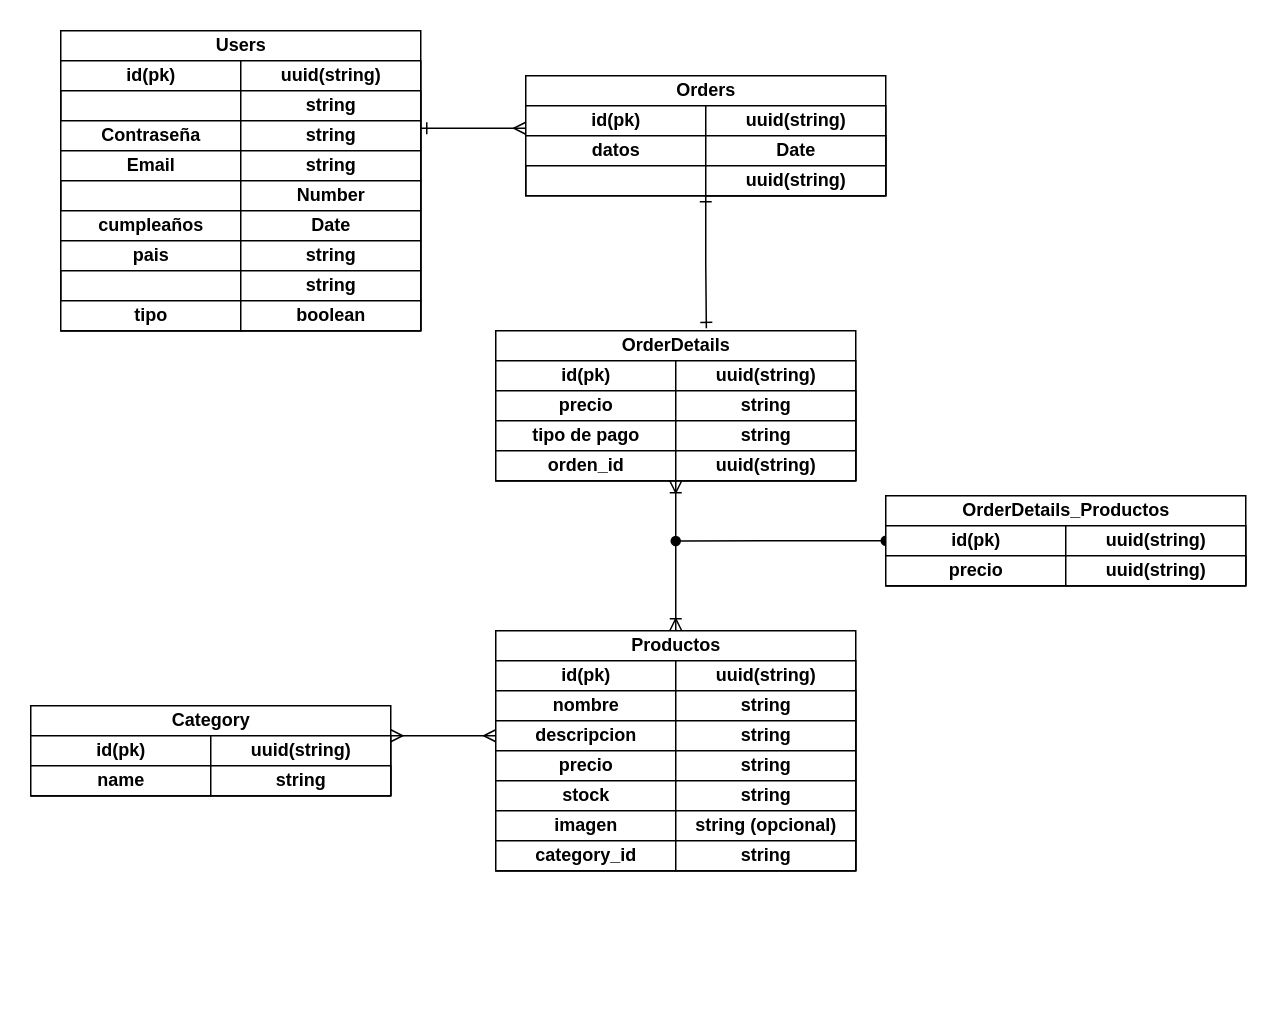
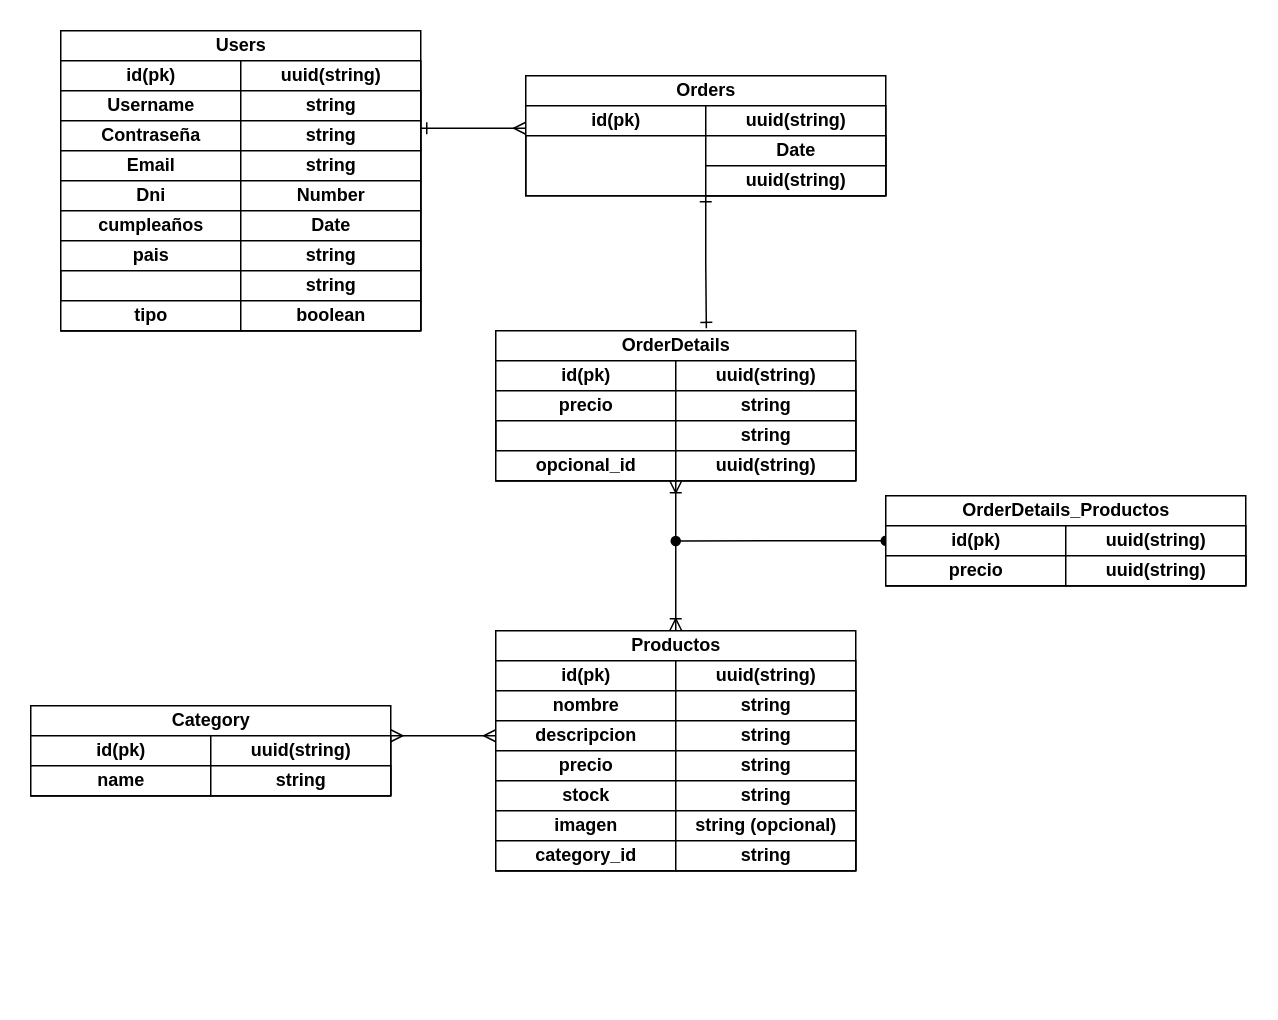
  <mxCell id="0" />
  <mxCell id="1" parent="0" />
  <mxCell id="2" value="Users" style="swimlane;childLayout=stackLayout;resizeParent=1;resizeParentMax=0;startSize=20;html=1;" vertex="1" parent="1"><mxGeometry x="40" y="20" width="240" height="200" as="geometry" /></mxCell>
  <mxCell id="3" value="&lt;div&gt;id(pk)&lt;/div&gt;" style="swimlane;startSize=20;html=1;" vertex="1" parent="2"><mxGeometry y="20" width="120" height="180" as="geometry"><mxRectangle y="20" width="40" height="190" as="alternateBounds" /></mxGeometry></mxCell>
+ <mxCell id="4" value="&lt;div&gt;Username&lt;/div&gt;" style="swimlane;startSize=20;html=1;" vertex="1" parent="3"><mxGeometry y="20" width="120" height="20" as="geometry"><mxRectangle y="20" width="40" height="190" as="alternateBounds" /></mxGeometry></mxCell>
  <mxCell id="5" value="&lt;div&gt;Contraseña&lt;/div&gt;" style="swimlane;startSize=20;html=1;" vertex="1" parent="3"><mxGeometry y="40" width="120" height="20" as="geometry"><mxRectangle y="20" width="40" height="190" as="alternateBounds" /></mxGeometry></mxCell>
  <mxCell id="6" value="&lt;div&gt;Email&lt;/div&gt;" style="swimlane;startSize=20;html=1;" vertex="1" parent="3"><mxGeometry y="60" width="120" height="20" as="geometry"><mxRectangle y="20" width="40" height="190" as="alternateBounds" /></mxGeometry></mxCell>
+ <mxCell id="7" value="&lt;div&gt;Dni&lt;/div&gt;" style="swimlane;startSize=20;html=1;" vertex="1" parent="3"><mxGeometry y="80" width="120" height="20" as="geometry"><mxRectangle y="20" width="40" height="190" as="alternateBounds" /></mxGeometry></mxCell>
  <mxCell id="8" value="&lt;div&gt;cumpleaños&lt;/div&gt;" style="swimlane;startSize=20;html=1;" vertex="1" parent="3"><mxGeometry y="100" width="120" height="20" as="geometry"><mxRectangle y="20" width="40" height="190" as="alternateBounds" /></mxGeometry></mxCell>
  <mxCell id="9" value="&lt;div&gt;pais&lt;span style=&quot;color: rgba(0, 0, 0, 0); font-family: monospace; font-size: 0px; font-weight: 400; text-align: start; background-color: initial;&quot;&gt;%3CmxGraphModel%3E%3Croot%3E%3CmxCell%20id%3D%220%22%2F%3E%3CmxCell%20id%3D%221%22%20parent%3D%220%22%2F%3E%3CmxCell%20id%3D%222%22%20value%3D%22%26lt%3Bdiv%26gt%3Bid(pk)%26lt%3B%2Fdiv%26gt%3B%22%20style%3D%22swimlane%3BstartSize%3D20%3Bhtml%3D1%3B%22%20vertex%3D%221%22%20parent%3D%221%22%3E%3CmxGeometry%20x%3D%22140%22%20y%3D%22140%22%20width%3D%22120%22%20height%3D%2220%22%20as%3D%22geometry%22%3E%3CmxRectangle%20y%3D%2220%22%20width%3D%2240%22%20height%3D%22190%22%20as%3D%22alternateBounds%22%2F%3E%3C%2FmxGeometry%3E%3C%2FmxCell%3E%3C%2Froot%3E%3C%2FmxGraphModel%3E&lt;/span&gt;&lt;/div&gt;" style="swimlane;startSize=20;html=1;" vertex="1" parent="3"><mxGeometry y="120" width="120" height="20" as="geometry"><mxRectangle y="20" width="40" height="190" as="alternateBounds" /></mxGeometry></mxCell>
  <mxCell id="10" value="&lt;div&gt;tipo&lt;/div&gt;" style="swimlane;startSize=20;html=1;" vertex="1" parent="3"><mxGeometry y="160" width="120" height="20" as="geometry"><mxRectangle y="20" width="40" height="190" as="alternateBounds" /></mxGeometry></mxCell>
  <mxCell id="11" style="edgeStyle=orthogonalEdgeStyle;rounded=0;orthogonalLoop=1;jettySize=auto;html=1;" edge="1" parent="2"><mxGeometry relative="1" as="geometry"><mxPoint x="119.966" y="200.0" as="targetPoint" /><mxPoint x="120" y="200" as="sourcePoint" /></mxGeometry></mxCell>
  <mxCell id="12" value="uuid(string)" style="swimlane;startSize=20;html=1;" vertex="1" parent="2"><mxGeometry x="120" y="20" width="120" height="180" as="geometry"><mxRectangle x="40" y="20" width="40" height="190" as="alternateBounds" /></mxGeometry></mxCell>
  <mxCell id="13" value="&lt;div&gt;string&lt;/div&gt;" style="swimlane;startSize=20;html=1;" vertex="1" parent="12"><mxGeometry y="20" width="120" height="20" as="geometry"><mxRectangle y="20" width="40" height="190" as="alternateBounds" /></mxGeometry></mxCell>
  <mxCell id="14" value="&lt;div&gt;string&lt;/div&gt;" style="swimlane;startSize=20;html=1;" vertex="1" parent="12"><mxGeometry y="40" width="120" height="20" as="geometry"><mxRectangle y="20" width="40" height="190" as="alternateBounds" /></mxGeometry></mxCell>
  <mxCell id="15" value="&lt;div&gt;string&lt;/div&gt;" style="swimlane;startSize=20;html=1;" vertex="1" parent="12"><mxGeometry y="60" width="120" height="20" as="geometry"><mxRectangle y="20" width="40" height="190" as="alternateBounds" /></mxGeometry></mxCell>
  <mxCell id="16" value="&lt;div&gt;Number&lt;span style=&quot;color: rgba(0, 0, 0, 0); font-family: monospace; font-size: 0px; font-weight: 400; text-align: start; background-color: initial;&quot;&gt;%3CmxGraphModel%3E%3Croot%3E%3CmxCell%20id%3D%220%22%2F%3E%3CmxCell%20id%3D%221%22%20parent%3D%220%22%2F%3E%3CmxCell%20id%3D%222%22%20value%3D%22%26lt%3Bdiv%26gt%3Bstring%26lt%3B%2Fdiv%26gt%3B%22%20style%3D%22swimlane%3BstartSize%3D20%3Bhtml%3D1%3B%22%20vertex%3D%221%22%20parent%3D%221%22%3E%3CmxGeometry%20x%3D%22260%22%20y%3D%22120%22%20width%3D%22120%22%20height%3D%2220%22%20as%3D%22geometry%22%3E%3CmxRectangle%20y%3D%2220%22%20width%3D%2240%22%20height%3D%22190%22%20as%3D%22alternateBounds%22%2F%3E%3C%2FmxGeometry%3E%3C%2FmxCell%3E%3C%2Froot%3E%3C%2FmxGraphModel%3E&lt;/span&gt;&lt;/div&gt;" style="swimlane;startSize=20;html=1;" vertex="1" parent="12"><mxGeometry y="80" width="120" height="20" as="geometry"><mxRectangle y="20" width="40" height="190" as="alternateBounds" /></mxGeometry></mxCell>
  <mxCell id="17" value="&lt;div&gt;Date&lt;/div&gt;" style="swimlane;startSize=20;html=1;" vertex="1" parent="12"><mxGeometry y="100" width="120" height="20" as="geometry"><mxRectangle y="20" width="40" height="190" as="alternateBounds" /></mxGeometry></mxCell>
  <mxCell id="18" value="&lt;div&gt;string&lt;/div&gt;" style="swimlane;startSize=20;html=1;" vertex="1" parent="12"><mxGeometry y="120" width="120" height="20" as="geometry"><mxRectangle y="20" width="40" height="190" as="alternateBounds" /></mxGeometry></mxCell>
  <mxCell id="19" value="&lt;div&gt;string&lt;/div&gt;" style="swimlane;startSize=20;html=1;" vertex="1" parent="12"><mxGeometry y="140" width="120" height="20" as="geometry"><mxRectangle y="20" width="40" height="190" as="alternateBounds" /></mxGeometry></mxCell>
  <mxCell id="20" value="&lt;div&gt;boolean&lt;/div&gt;" style="swimlane;startSize=20;html=1;" vertex="1" parent="12"><mxGeometry y="160" width="120" height="20" as="geometry"><mxRectangle y="20" width="40" height="190" as="alternateBounds" /></mxGeometry></mxCell>
  <mxCell id="21" value="Orders" style="swimlane;childLayout=stackLayout;resizeParent=1;resizeParentMax=0;startSize=20;html=1;" vertex="1" parent="1"><mxGeometry x="350" y="50" width="240" height="80" as="geometry" /></mxCell>
  <mxCell id="22" value="&lt;div&gt;id(pk)&lt;/div&gt;" style="swimlane;startSize=20;html=1;" vertex="1" parent="21"><mxGeometry y="20" width="120" height="60" as="geometry"><mxRectangle y="20" width="40" height="190" as="alternateBounds" /></mxGeometry></mxCell>
- <mxCell id="23" value="&lt;div&gt;datos&lt;/div&gt;" style="swimlane;startSize=20;html=1;" vertex="1" parent="22"><mxGeometry y="20" width="120" height="20" as="geometry"><mxRectangle y="20" width="40" height="190" as="alternateBounds" /></mxGeometry></mxCell>
  <mxCell id="24" style="edgeStyle=orthogonalEdgeStyle;rounded=0;orthogonalLoop=1;jettySize=auto;html=1;" edge="1" parent="21"><mxGeometry relative="1" as="geometry"><mxPoint x="89.966" y="200.0" as="targetPoint" /><mxPoint x="90" y="200" as="sourcePoint" /></mxGeometry></mxCell>
  <mxCell id="25" value="uuid(string)" style="swimlane;startSize=20;html=1;" vertex="1" parent="21"><mxGeometry x="120" y="20" width="120" height="60" as="geometry"><mxRectangle x="40" y="20" width="40" height="190" as="alternateBounds" /></mxGeometry></mxCell>
  <mxCell id="26" value="&lt;div&gt;Date&lt;/div&gt;" style="swimlane;startSize=20;html=1;" vertex="1" parent="25"><mxGeometry y="20" width="120" height="20" as="geometry"><mxRectangle y="20" width="40" height="190" as="alternateBounds" /></mxGeometry></mxCell>
  <mxCell id="27" value="&lt;div&gt;uuid(string)&lt;/div&gt;" style="swimlane;startSize=20;html=1;" vertex="1" parent="25"><mxGeometry y="40" width="120" height="20" as="geometry"><mxRectangle y="20" width="40" height="190" as="alternateBounds" /></mxGeometry></mxCell>
  <mxCell id="28" style="edgeStyle=orthogonalEdgeStyle;rounded=0;orthogonalLoop=1;jettySize=auto;html=1;exitX=1;exitY=1;exitDx=0;exitDy=0;entryX=1;entryY=1;entryDx=0;entryDy=0;" edge="1" parent="25" source="25" target="27"><mxGeometry relative="1" as="geometry" /></mxCell>
  <mxCell id="29" value="OrderDetails" style="swimlane;childLayout=stackLayout;resizeParent=1;resizeParentMax=0;startSize=20;html=1;" vertex="1" parent="1"><mxGeometry x="330" y="220" width="240" height="100" as="geometry" /></mxCell>
  <mxCell id="30" value="&lt;div&gt;id(pk)&lt;/div&gt;" style="swimlane;startSize=20;html=1;" vertex="1" parent="29"><mxGeometry y="20" width="120" height="80" as="geometry"><mxRectangle y="20" width="40" height="190" as="alternateBounds" /></mxGeometry></mxCell>
  <mxCell id="31" value="&lt;div&gt;precio&lt;/div&gt;" style="swimlane;startSize=20;html=1;" vertex="1" parent="30"><mxGeometry y="20" width="120" height="20" as="geometry"><mxRectangle y="20" width="40" height="190" as="alternateBounds" /></mxGeometry></mxCell>
- <mxCell id="32" value="&lt;div&gt;tipo de pago&lt;/div&gt;" style="swimlane;startSize=20;html=1;" vertex="1" parent="30"><mxGeometry y="40" width="120" height="20" as="geometry"><mxRectangle y="20" width="40" height="190" as="alternateBounds" /></mxGeometry></mxCell>
- <mxCell id="33" value="&lt;div&gt;orden_id&lt;/div&gt;" style="swimlane;startSize=20;html=1;" vertex="1" parent="30"><mxGeometry y="60" width="120" height="20" as="geometry"><mxRectangle y="20" width="40" height="190" as="alternateBounds" /></mxGeometry></mxCell>
+ <mxCell id="33" value="&lt;div&gt;opcional_id&lt;/div&gt;" style="swimlane;startSize=20;html=1;" vertex="1" parent="30"><mxGeometry y="60" width="120" height="20" as="geometry"><mxRectangle y="20" width="40" height="190" as="alternateBounds" /></mxGeometry></mxCell>
  <mxCell id="34" style="edgeStyle=orthogonalEdgeStyle;rounded=0;orthogonalLoop=1;jettySize=auto;html=1;" edge="1" parent="29"><mxGeometry relative="1" as="geometry"><mxPoint x="109.966" y="270.0" as="targetPoint" /><mxPoint x="110" y="270" as="sourcePoint" /></mxGeometry></mxCell>
  <mxCell id="35" value="uuid(string)" style="swimlane;startSize=20;html=1;" vertex="1" parent="29"><mxGeometry x="120" y="20" width="120" height="80" as="geometry"><mxRectangle x="40" y="20" width="40" height="190" as="alternateBounds" /></mxGeometry></mxCell>
  <mxCell id="36" value="&lt;div&gt;string&lt;/div&gt;" style="swimlane;startSize=20;html=1;" vertex="1" parent="35"><mxGeometry y="20" width="120" height="20" as="geometry"><mxRectangle y="20" width="40" height="190" as="alternateBounds" /></mxGeometry></mxCell>
  <mxCell id="37" value="&lt;div&gt;string&lt;/div&gt;" style="swimlane;startSize=20;html=1;" vertex="1" parent="35"><mxGeometry y="40" width="120" height="20" as="geometry"><mxRectangle y="20" width="40" height="190" as="alternateBounds" /></mxGeometry></mxCell>
  <mxCell id="38" value="&lt;div&gt;uuid(string)&lt;/div&gt;" style="swimlane;startSize=20;html=1;" vertex="1" parent="35"><mxGeometry y="60" width="120" height="20" as="geometry"><mxRectangle y="20" width="40" height="190" as="alternateBounds" /></mxGeometry></mxCell>
  <mxCell id="39" style="edgeStyle=orthogonalEdgeStyle;rounded=0;orthogonalLoop=1;jettySize=auto;html=1;" edge="1" parent="1"><mxGeometry relative="1" as="geometry"><mxPoint x="689.966" y="360" as="targetPoint" /><mxPoint x="690" y="360" as="sourcePoint" /></mxGeometry></mxCell>
  <mxCell id="40" style="edgeStyle=orthogonalEdgeStyle;rounded=0;orthogonalLoop=1;jettySize=auto;html=1;exitX=0;exitY=0.5;exitDx=0;exitDy=0;endArrow=oval;endFill=1;startArrow=oval;startFill=1;" edge="1" parent="1" source="41"><mxGeometry relative="1" as="geometry"><mxPoint x="450" y="360.111" as="targetPoint" /></mxGeometry></mxCell>
  <mxCell id="41" value="OrderDetails_Productos" style="swimlane;childLayout=stackLayout;resizeParent=1;resizeParentMax=0;startSize=20;html=1;" vertex="1" parent="1"><mxGeometry x="590" y="330" width="240" height="60" as="geometry" /></mxCell>
  <mxCell id="42" value="&lt;div&gt;id(pk)&lt;/div&gt;" style="swimlane;startSize=20;html=1;" vertex="1" parent="41"><mxGeometry y="20" width="120" height="40" as="geometry"><mxRectangle y="20" width="40" height="190" as="alternateBounds" /></mxGeometry></mxCell>
  <mxCell id="43" value="&lt;div&gt;precio&lt;/div&gt;" style="swimlane;startSize=20;html=1;" vertex="1" parent="42"><mxGeometry y="20" width="120" height="20" as="geometry"><mxRectangle y="20" width="40" height="190" as="alternateBounds" /></mxGeometry></mxCell>
  <mxCell id="44" style="edgeStyle=orthogonalEdgeStyle;rounded=0;orthogonalLoop=1;jettySize=auto;html=1;" edge="1" parent="41"><mxGeometry relative="1" as="geometry"><mxPoint x="119.966" y="200.0" as="targetPoint" /><mxPoint x="120" y="200" as="sourcePoint" /></mxGeometry></mxCell>
  <mxCell id="45" value="uuid(string)" style="swimlane;startSize=20;html=1;" vertex="1" parent="41"><mxGeometry x="120" y="20" width="120" height="40" as="geometry"><mxRectangle x="40" y="20" width="40" height="190" as="alternateBounds" /></mxGeometry></mxCell>
  <mxCell id="46" value="&lt;div&gt;uuid(string)&lt;/div&gt;" style="swimlane;startSize=20;html=1;" vertex="1" parent="45"><mxGeometry y="20" width="120" height="20" as="geometry"><mxRectangle y="20" width="40" height="190" as="alternateBounds" /></mxGeometry></mxCell>
  <mxCell id="47" style="edgeStyle=orthogonalEdgeStyle;rounded=0;orthogonalLoop=1;jettySize=auto;html=1;" edge="1" parent="1"><mxGeometry relative="1" as="geometry"><mxPoint x="429.966" y="450" as="targetPoint" /><mxPoint x="430" y="450" as="sourcePoint" /></mxGeometry></mxCell>
  <mxCell id="48" value="Productos" style="swimlane;childLayout=stackLayout;resizeParent=1;resizeParentMax=0;startSize=20;html=1;" vertex="1" parent="1"><mxGeometry x="330" y="420" width="240" height="160" as="geometry" /></mxCell>
  <mxCell id="49" value="&lt;div&gt;id(pk)&lt;/div&gt;" style="swimlane;startSize=20;html=1;" vertex="1" parent="48"><mxGeometry y="20" width="120" height="140" as="geometry"><mxRectangle y="20" width="40" height="190" as="alternateBounds" /></mxGeometry></mxCell>
  <mxCell id="50" value="&lt;div&gt;nombre&lt;/div&gt;" style="swimlane;startSize=20;html=1;" vertex="1" parent="49"><mxGeometry y="20" width="120" height="20" as="geometry"><mxRectangle y="20" width="40" height="190" as="alternateBounds" /></mxGeometry></mxCell>
  <mxCell id="51" value="&lt;div&gt;descripcion&lt;/div&gt;" style="swimlane;startSize=20;html=1;" vertex="1" parent="49"><mxGeometry y="40" width="120" height="20" as="geometry"><mxRectangle y="20" width="40" height="190" as="alternateBounds" /></mxGeometry></mxCell>
  <mxCell id="52" value="&lt;div&gt;precio&lt;/div&gt;" style="swimlane;startSize=20;html=1;" vertex="1" parent="49"><mxGeometry y="60" width="120" height="20" as="geometry"><mxRectangle y="20" width="40" height="190" as="alternateBounds" /></mxGeometry></mxCell>
  <mxCell id="53" value="&lt;div&gt;stock&lt;/div&gt;" style="swimlane;startSize=20;html=1;" vertex="1" parent="49"><mxGeometry y="80" width="120" height="20" as="geometry"><mxRectangle y="20" width="40" height="190" as="alternateBounds" /></mxGeometry></mxCell>
  <mxCell id="54" value="&lt;div&gt;imagen&lt;/div&gt;" style="swimlane;startSize=20;html=1;" vertex="1" parent="49"><mxGeometry y="100" width="120" height="20" as="geometry"><mxRectangle y="20" width="40" height="190" as="alternateBounds" /></mxGeometry></mxCell>
  <mxCell id="55" value="&lt;div&gt;category_id&lt;/div&gt;" style="swimlane;startSize=20;html=1;" vertex="1" parent="49"><mxGeometry y="120" width="120" height="20" as="geometry"><mxRectangle y="20" width="40" height="190" as="alternateBounds" /></mxGeometry></mxCell>
  <mxCell id="56" style="edgeStyle=orthogonalEdgeStyle;rounded=0;orthogonalLoop=1;jettySize=auto;html=1;" edge="1" parent="48"><mxGeometry relative="1" as="geometry"><mxPoint x="119.966" y="200.0" as="targetPoint" /><mxPoint x="120" y="200" as="sourcePoint" /></mxGeometry></mxCell>
  <mxCell id="57" value="uuid(string)" style="swimlane;startSize=20;html=1;" vertex="1" parent="48"><mxGeometry x="120" y="20" width="120" height="140" as="geometry"><mxRectangle x="40" y="20" width="40" height="190" as="alternateBounds" /></mxGeometry></mxCell>
  <mxCell id="58" value="&lt;div&gt;string&lt;/div&gt;" style="swimlane;startSize=20;html=1;" vertex="1" parent="57"><mxGeometry y="20" width="120" height="20" as="geometry"><mxRectangle y="20" width="40" height="190" as="alternateBounds" /></mxGeometry></mxCell>
  <mxCell id="59" value="&lt;div&gt;string&lt;/div&gt;" style="swimlane;startSize=20;html=1;" vertex="1" parent="57"><mxGeometry y="40" width="120" height="20" as="geometry"><mxRectangle y="20" width="40" height="190" as="alternateBounds" /></mxGeometry></mxCell>
  <mxCell id="60" value="&lt;div&gt;string&lt;/div&gt;" style="swimlane;startSize=20;html=1;" vertex="1" parent="57"><mxGeometry y="60" width="120" height="20" as="geometry"><mxRectangle y="20" width="40" height="190" as="alternateBounds" /></mxGeometry></mxCell>
  <mxCell id="61" value="&lt;div&gt;string&lt;/div&gt;" style="swimlane;startSize=20;html=1;" vertex="1" parent="57"><mxGeometry y="80" width="120" height="20" as="geometry"><mxRectangle y="20" width="40" height="190" as="alternateBounds" /></mxGeometry></mxCell>
  <mxCell id="62" value="&lt;div&gt;string (opcional)&lt;/div&gt;" style="swimlane;startSize=20;html=1;" vertex="1" parent="57"><mxGeometry y="100" width="120" height="20" as="geometry"><mxRectangle y="20" width="40" height="190" as="alternateBounds" /></mxGeometry></mxCell>
  <mxCell id="63" value="&lt;div&gt;string&lt;/div&gt;" style="swimlane;startSize=20;html=1;" vertex="1" parent="57"><mxGeometry y="120" width="120" height="20" as="geometry"><mxRectangle y="20" width="40" height="190" as="alternateBounds" /></mxGeometry></mxCell>
  <mxCell id="64" style="edgeStyle=orthogonalEdgeStyle;rounded=0;orthogonalLoop=1;jettySize=auto;html=1;exitX=1;exitY=0.25;exitDx=0;exitDy=0;entryX=0;entryY=0.25;entryDx=0;entryDy=0;endArrow=ERmany;endFill=0;startArrow=ERone;startFill=0;" edge="1" parent="1" source="12" target="22"><mxGeometry relative="1" as="geometry" /></mxCell>
  <mxCell id="65" style="edgeStyle=orthogonalEdgeStyle;rounded=0;orthogonalLoop=1;jettySize=auto;html=1;exitX=0;exitY=1;exitDx=0;exitDy=0;entryX=0.585;entryY=-0.016;entryDx=0;entryDy=0;entryPerimeter=0;endArrow=ERone;endFill=0;startArrow=ERone;startFill=0;" edge="1" parent="1" source="25" target="29"><mxGeometry relative="1" as="geometry" /></mxCell>
  <mxCell id="66" style="edgeStyle=orthogonalEdgeStyle;rounded=0;orthogonalLoop=1;jettySize=auto;html=1;exitX=0;exitY=1;exitDx=0;exitDy=0;entryX=0.5;entryY=0;entryDx=0;entryDy=0;startArrow=ERoneToMany;startFill=0;endArrow=ERoneToMany;endFill=0;" edge="1" parent="1" source="35" target="48"><mxGeometry relative="1" as="geometry" /></mxCell>
  <mxCell id="67" style="edgeStyle=orthogonalEdgeStyle;rounded=0;orthogonalLoop=1;jettySize=auto;html=1;" edge="1" parent="1"><mxGeometry relative="1" as="geometry"><mxPoint x="119.966" y="500" as="targetPoint" /><mxPoint x="120" y="500" as="sourcePoint" /></mxGeometry></mxCell>
  <mxCell id="68" value="Category" style="swimlane;childLayout=stackLayout;resizeParent=1;resizeParentMax=0;startSize=20;html=1;" vertex="1" parent="1"><mxGeometry x="20" y="470" width="240" height="60" as="geometry" /></mxCell>
  <mxCell id="69" value="&lt;div&gt;id(pk)&lt;/div&gt;" style="swimlane;startSize=20;html=1;" vertex="1" parent="68"><mxGeometry y="20" width="120" height="40" as="geometry"><mxRectangle y="20" width="40" height="190" as="alternateBounds" /></mxGeometry></mxCell>
  <mxCell id="70" value="&lt;div&gt;name&lt;/div&gt;" style="swimlane;startSize=20;html=1;" vertex="1" parent="69"><mxGeometry y="20" width="120" height="20" as="geometry"><mxRectangle y="20" width="40" height="190" as="alternateBounds" /></mxGeometry></mxCell>
  <mxCell id="71" style="edgeStyle=orthogonalEdgeStyle;rounded=0;orthogonalLoop=1;jettySize=auto;html=1;" edge="1" parent="68"><mxGeometry relative="1" as="geometry"><mxPoint x="119.966" y="200.0" as="targetPoint" /><mxPoint x="120" y="200" as="sourcePoint" /></mxGeometry></mxCell>
  <mxCell id="72" value="uuid(string)" style="swimlane;startSize=20;html=1;" vertex="1" parent="68"><mxGeometry x="120" y="20" width="120" height="40" as="geometry"><mxRectangle x="40" y="20" width="40" height="190" as="alternateBounds" /></mxGeometry></mxCell>
  <mxCell id="73" value="&lt;div&gt;string&lt;/div&gt;" style="swimlane;startSize=20;html=1;" vertex="1" parent="72"><mxGeometry y="20" width="120" height="20" as="geometry"><mxRectangle y="20" width="40" height="190" as="alternateBounds" /></mxGeometry></mxCell>
  <mxCell id="74" style="edgeStyle=orthogonalEdgeStyle;rounded=0;orthogonalLoop=1;jettySize=auto;html=1;startArrow=ERmany;startFill=0;endArrow=ERmany;endFill=0;" edge="1" parent="1"><mxGeometry relative="1" as="geometry"><mxPoint x="330" y="490" as="sourcePoint" /><mxPoint x="260" y="490" as="targetPoint" /><Array as="points"><mxPoint x="330" y="490" /></Array></mxGeometry></mxCell>
